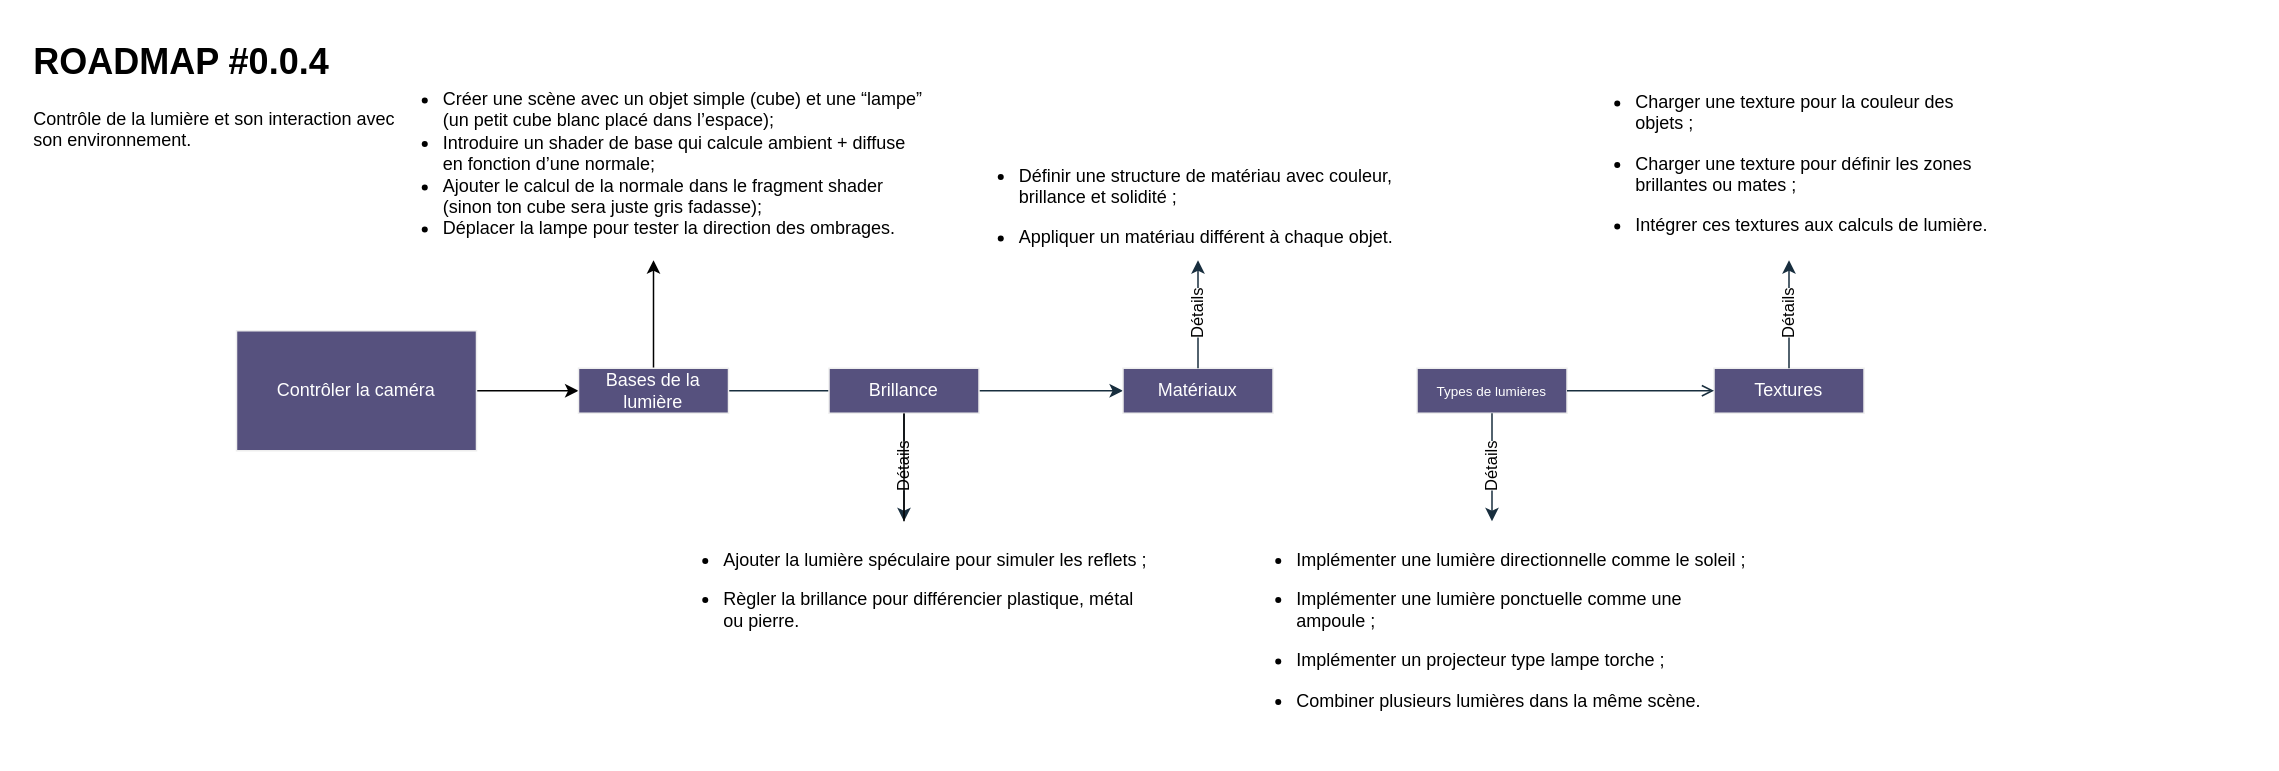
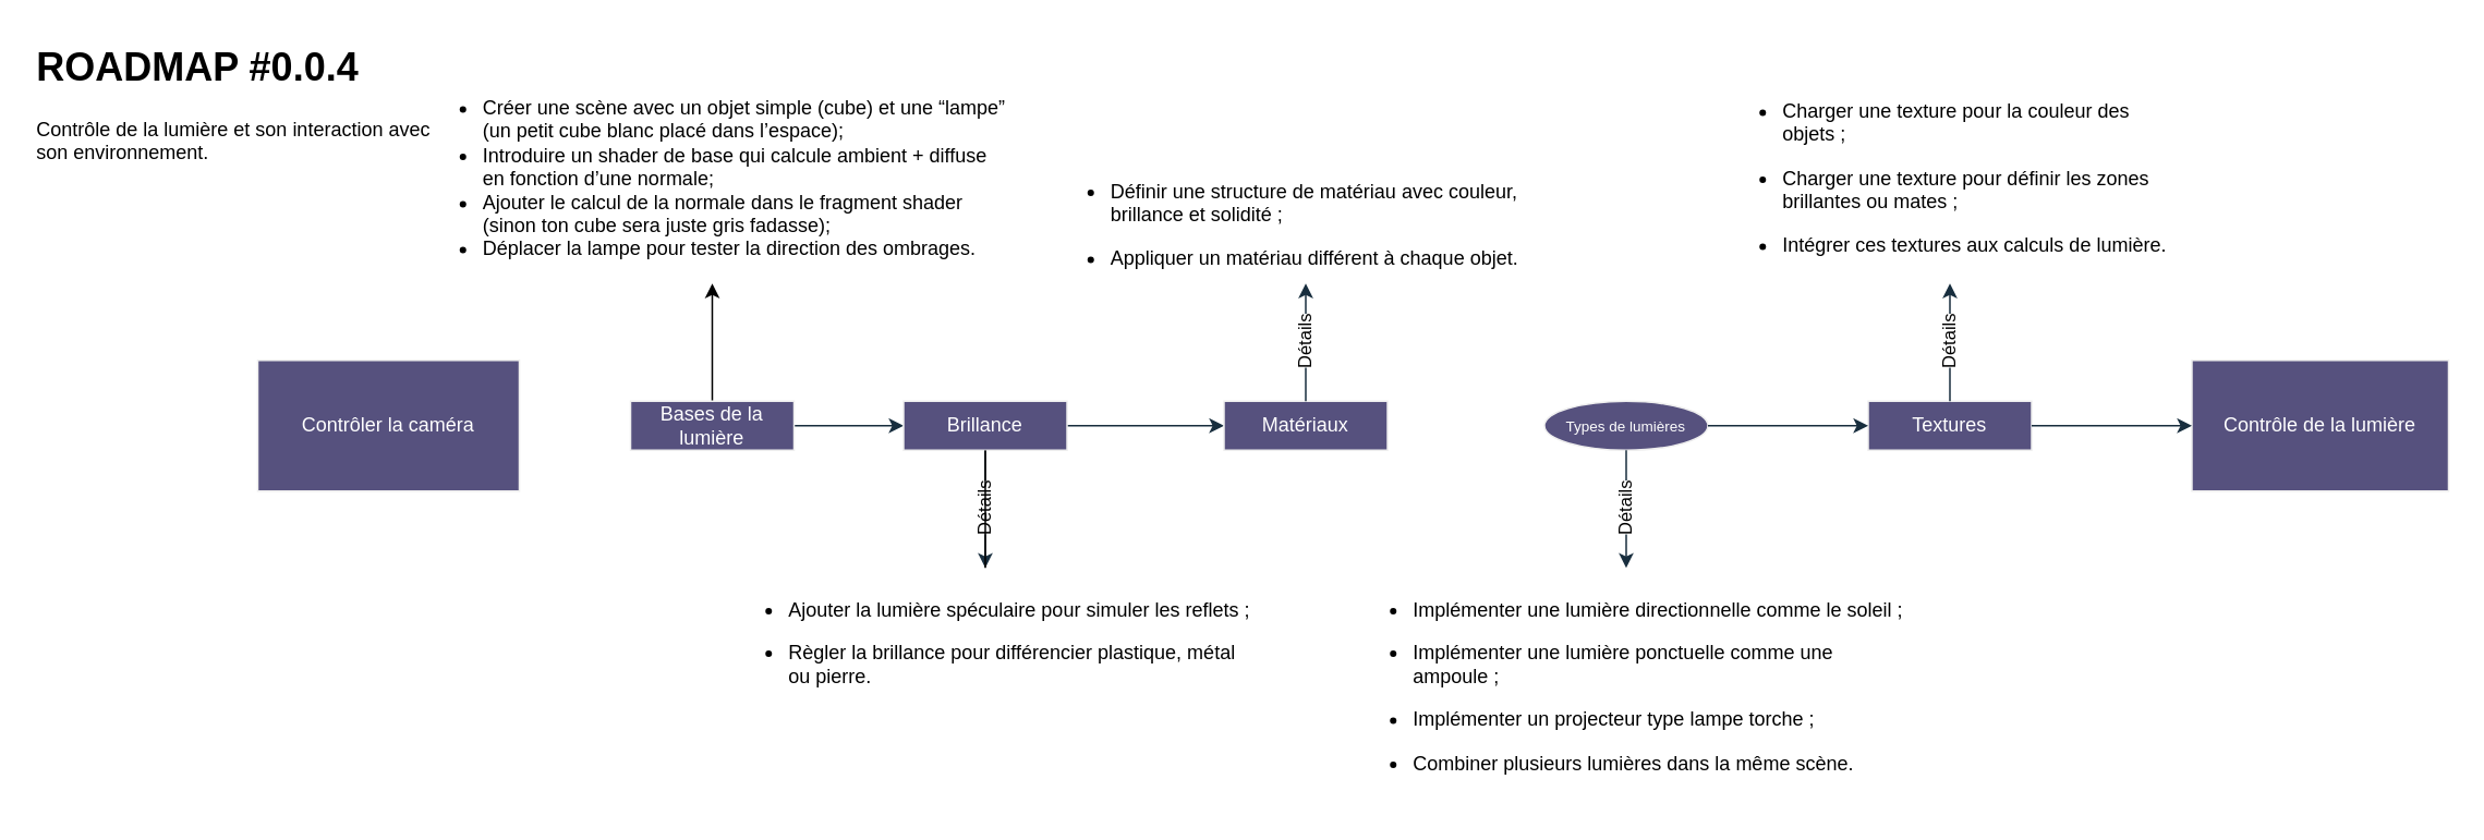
  <mxCell id="0" />
  <mxCell id="1" parent="0" />
- <mxCell id="2" value="" style="edgeStyle=orthogonalEdgeStyle;rounded=0;orthogonalLoop=1;jettySize=auto;html=1;labelBackgroundColor=none;strokeColor=#182E3E;fontColor=default;exitX=1;exitY=0.5;exitDx=0;exitDy=0;endArrow=none;" edge="1" parent="1" source="19" target="8"><mxGeometry relative="1" as="geometry" /></mxCell>
- <mxCell id="3" style="edgeStyle=orthogonalEdgeStyle;rounded=0;orthogonalLoop=1;jettySize=auto;html=1;exitX=1;exitY=0.5;exitDx=0;exitDy=0;entryX=0;entryY=0.5;entryDx=0;entryDy=0;" edge="1" parent="1" source="4" target="19"><mxGeometry relative="1" as="geometry" /></mxCell>
+ <mxCell id="2" value="" style="edgeStyle=orthogonalEdgeStyle;rounded=0;orthogonalLoop=1;jettySize=auto;html=1;labelBackgroundColor=none;strokeColor=#182E3E;fontColor=default;exitX=1;exitY=0.5;exitDx=0;exitDy=0;" edge="1" parent="1" source="19" target="8"><mxGeometry relative="1" as="geometry" /></mxCell>
  <mxCell id="4" value="Contrôler la caméra" style="rounded=0;whiteSpace=wrap;html=1;labelBackgroundColor=none;fillColor=#56517E;strokeColor=#EEEEEE;fontColor=#FFFFFF;" vertex="1" parent="1"><mxGeometry x="157" y="220" width="160" height="80" as="geometry" /></mxCell>
+ <mxCell id="5" value="Contrôle de la lumière" style="rounded=0;whiteSpace=wrap;html=1;labelBackgroundColor=none;fillColor=#56517E;strokeColor=#EEEEEE;fontColor=#FFFFFF;" vertex="1" parent="1"><mxGeometry x="1340" y="220" width="157" height="80" as="geometry" /></mxCell>
  <mxCell id="6" value="" style="edgeStyle=orthogonalEdgeStyle;rounded=0;orthogonalLoop=1;jettySize=auto;html=1;entryX=0;entryY=0.5;entryDx=0;entryDy=0;labelBackgroundColor=none;strokeColor=#182E3E;fontColor=default;" edge="1" parent="1" source="8" target="9"><mxGeometry relative="1" as="geometry"><mxPoint x="698" y="260" as="targetPoint" /></mxGeometry></mxCell>
  <mxCell id="7" value="Détails" style="edgeStyle=orthogonalEdgeStyle;rounded=0;orthogonalLoop=1;jettySize=auto;html=1;strokeColor=#182E3E;horizontal=0;" edge="1" parent="1" source="8" target="11"><mxGeometry x="-0.004" relative="1" as="geometry"><mxPoint as="offset" /></mxGeometry></mxCell>
  <mxCell id="8" value="Brillance" style="rounded=0;whiteSpace=wrap;html=1;align=center;labelBackgroundColor=none;fillColor=#56517E;strokeColor=#EEEEEE;fontColor=#FFFFFF;" vertex="1" parent="1"><mxGeometry x="552" y="245" width="100" height="30" as="geometry" /></mxCell>
  <mxCell id="9" value="Matériaux" style="rounded=0;whiteSpace=wrap;html=1;align=center;labelBackgroundColor=none;fillColor=#56517E;strokeColor=#EEEEEE;fontColor=#FFFFFF;" vertex="1" parent="1"><mxGeometry x="748" y="245" width="100" height="30" as="geometry" /></mxCell>
  <mxCell id="10" value="" style="edgeStyle=orthogonalEdgeStyle;rounded=0;orthogonalLoop=1;jettySize=auto;html=1;endArrow=none;endFill=0;" edge="1" parent="1" source="11" target="8"><mxGeometry relative="1" as="geometry" /></mxCell>
  <mxCell id="11" value="&lt;ul&gt;&lt;li data-end=&quot;333&quot; data-start=&quot;274&quot;&gt;&lt;p data-end=&quot;333&quot; data-start=&quot;276&quot;&gt;Ajouter la lumière spéculaire pour simuler les reflets ;&lt;/p&gt;&lt;/li&gt;&lt;li data-end=&quot;403&quot; data-start=&quot;334&quot;&gt;&lt;p data-end=&quot;403&quot; data-start=&quot;336&quot;&gt;&lt;span style=&quot;background-color: transparent; color: light-dark(rgb(0, 0, 0), rgb(237, 237, 237));&quot;&gt;Règler la brillance pour différencier plastique, métal ou pierre.&lt;/span&gt;&lt;/p&gt;&lt;/li&gt;&lt;/ul&gt;" style="text;html=1;whiteSpace=wrap;overflow=hidden;rounded=0;labelBackgroundColor=none;fontColor=#000000;" vertex="1" parent="1"><mxGeometry x="439.5" y="347" width="325" height="100" as="geometry" /></mxCell>
  <mxCell id="12" value="&lt;ul&gt;&lt;li data-end=&quot;512&quot; data-start=&quot;438&quot;&gt;&lt;p data-end=&quot;512&quot; data-start=&quot;440&quot;&gt;Définir une structure de matériau avec couleur, brillance et solidité ;&lt;/p&gt;&lt;/li&gt;&lt;li data-end=&quot;563&quot; data-start=&quot;513&quot;&gt;&lt;p data-end=&quot;563&quot; data-start=&quot;515&quot;&gt;Appliquer un matériau différent à chaque objet.&lt;/p&gt;&lt;/li&gt;&lt;/ul&gt;" style="text;html=1;whiteSpace=wrap;overflow=hidden;rounded=0;labelBackgroundColor=none;fontColor=light-dark(#000000, #121212);align=left;" vertex="1" parent="1"><mxGeometry x="636.5" y="91" width="323" height="82" as="geometry" /></mxCell>
  <mxCell id="13" value="Détails" style="edgeStyle=orthogonalEdgeStyle;rounded=0;orthogonalLoop=1;jettySize=auto;html=1;strokeColor=#182E3E;horizontal=0;exitX=0.5;exitY=0;exitDx=0;exitDy=0;" edge="1" parent="1" source="9" target="12"><mxGeometry x="-0.004" relative="1" as="geometry"><mxPoint x="742" y="330" as="sourcePoint" /><mxPoint x="742" y="445" as="targetPoint" /><mxPoint as="offset" /></mxGeometry></mxCell>
  <mxCell id="14" value="&lt;h1 style=&quot;margin-top: 0px;&quot;&gt;ROADMAP #0.0.4&lt;/h1&gt;&lt;p&gt;Contrôle de la lumière et son interaction avec son environnement.&lt;/p&gt;" style="text;html=1;whiteSpace=wrap;overflow=hidden;rounded=0;" vertex="1" parent="1"><mxGeometry x="20" width="250" height="120" as="geometry" y="20" /></mxCell>
- <mxCell id="15" value="&lt;font style=&quot;font-size: 9px;&quot;&gt;Types de lumières&lt;/font&gt;" style="rounded=0;whiteSpace=wrap;html=1;align=center;labelBackgroundColor=none;fillColor=#56517E;strokeColor=#EEEEEE;fontColor=#FFFFFF;" vertex="1" parent="1"><mxGeometry x="944" y="245" width="100" height="30" as="geometry" /></mxCell>
+ <mxCell id="15" value="&lt;font style=&quot;font-size: 9px;&quot;&gt;Types de lumières&lt;/font&gt;" style="ellipse;whiteSpace=wrap;html=1;align=center;labelBackgroundColor=none;fillColor=#56517E;strokeColor=#EEEEEE;fontColor=#FFFFFF;" vertex="1" parent="1"><mxGeometry x="944" y="245" width="100" height="30" as="geometry" /></mxCell>
  <mxCell id="16" value="&lt;ul&gt;&lt;li data-end=&quot;655&quot; data-start=&quot;596&quot;&gt;&lt;p data-end=&quot;655&quot; data-start=&quot;598&quot;&gt;Implémenter une lumière directionnelle comme le soleil ;&lt;/p&gt;&lt;/li&gt;&lt;li data-end=&quot;713&quot; data-start=&quot;656&quot;&gt;&lt;p data-end=&quot;713&quot; data-start=&quot;658&quot;&gt;Implémenter une lumière ponctuelle comme une ampoule ;&lt;/p&gt;&lt;/li&gt;&lt;li data-end=&quot;762&quot; data-start=&quot;714&quot;&gt;&lt;p data-end=&quot;762&quot; data-start=&quot;716&quot;&gt;Implémenter un projecteur type lampe torche ;&lt;/p&gt;&lt;/li&gt;&lt;li data-end=&quot;813&quot; data-start=&quot;763&quot;&gt;&lt;p data-end=&quot;813&quot; data-start=&quot;765&quot;&gt;Combiner plusieurs lumières dans la même scène.&lt;/p&gt;&lt;/li&gt;&lt;/ul&gt;" style="text;html=1;whiteSpace=wrap;overflow=hidden;rounded=0;labelBackgroundColor=none;fontColor=light-dark(#000000, #121212);align=left;" vertex="1" parent="1"><mxGeometry x="822" y="347" width="344" height="145" as="geometry" /></mxCell>
  <mxCell id="17" value="Détails" style="edgeStyle=orthogonalEdgeStyle;rounded=0;orthogonalLoop=1;jettySize=auto;html=1;strokeColor=#182E3E;horizontal=0;exitX=0.5;exitY=1;exitDx=0;exitDy=0;entryX=0.5;entryY=0;entryDx=0;entryDy=0;" edge="1" parent="1" source="15" target="16"><mxGeometry x="-0.004" relative="1" as="geometry"><mxPoint x="1105" y="385" as="sourcePoint" /><mxPoint x="994" y="375" as="targetPoint" /><mxPoint as="offset" /></mxGeometry></mxCell>
  <mxCell id="18" style="edgeStyle=orthogonalEdgeStyle;rounded=0;orthogonalLoop=1;jettySize=auto;html=1;exitX=0.5;exitY=0;exitDx=0;exitDy=0;entryX=0.5;entryY=1;entryDx=0;entryDy=0;" edge="1" parent="1" source="19" target="20"><mxGeometry relative="1" as="geometry"><mxPoint x="434.724" y="139.157" as="targetPoint" /></mxGeometry></mxCell>
  <mxCell id="19" value="Bases de la lumière" style="rounded=0;whiteSpace=wrap;html=1;align=center;labelBackgroundColor=none;fillColor=#56517E;strokeColor=#EEEEEE;fontColor=#FFFFFF;" vertex="1" parent="1"><mxGeometry x="385" y="245" width="100" height="30" as="geometry" /></mxCell>
  <mxCell id="20" value="&lt;ul&gt;&lt;li&gt;Créer une scène avec un objet simple (cube) et une “lampe” (un petit cube blanc placé dans l’espace);&lt;/li&gt;&lt;li&gt;Introduire un shader de base qui calcule ambient + diffuse en fonction d’une normale;&lt;/li&gt;&lt;li&gt;Ajouter le calcul de la normale dans le fragment shader (sinon ton cube sera juste gris fadasse);&lt;/li&gt;&lt;li&gt;Déplacer la lampe pour tester la direction des ombrages.&lt;/li&gt;&lt;/ul&gt;" style="text;html=1;whiteSpace=wrap;overflow=hidden;rounded=0;labelBackgroundColor=none;fontColor=light-dark(#000000, #121212);align=left;" vertex="1" parent="1"><mxGeometry x="252.5" y="40" width="365" height="133" as="geometry" /></mxCell>
  <mxCell id="21" value="Textures" style="rounded=0;whiteSpace=wrap;html=1;align=center;labelBackgroundColor=none;fillColor=#56517E;strokeColor=#EEEEEE;fontColor=#FFFFFF;" vertex="1" parent="1"><mxGeometry x="1142" y="245" width="100" height="30" as="geometry" /></mxCell>
  <mxCell id="22" value="Détails" style="edgeStyle=orthogonalEdgeStyle;rounded=0;orthogonalLoop=1;jettySize=auto;html=1;strokeColor=#182E3E;horizontal=0;exitX=0.5;exitY=0;exitDx=0;exitDy=0;entryX=0.5;entryY=1;entryDx=0;entryDy=0;" edge="1" parent="1" source="21" target="23"><mxGeometry x="-0.004" relative="1" as="geometry"><mxPoint x="1142" y="352" as="sourcePoint" /><mxPoint x="1192" y="138" as="targetPoint" /><mxPoint as="offset" /></mxGeometry></mxCell>
  <mxCell id="23" value="&lt;ul&gt;&lt;li data-end=&quot;893&quot; data-start=&quot;841&quot;&gt;&lt;p data-end=&quot;893&quot; data-start=&quot;843&quot;&gt;Charger une texture pour la couleur des objets ;&lt;/p&gt;&lt;/li&gt;&lt;li data-end=&quot;962&quot; data-start=&quot;894&quot;&gt;&lt;p data-end=&quot;962&quot; data-start=&quot;896&quot;&gt;Charger une texture pour définir les zones brillantes ou mates ;&lt;/p&gt;&lt;/li&gt;&lt;li data-end=&quot;1012&quot; data-start=&quot;963&quot;&gt;&lt;p data-end=&quot;1012&quot; data-start=&quot;965&quot;&gt;Intégrer ces textures aux calculs de lumière.&lt;/p&gt;&lt;/li&gt;&lt;/ul&gt;" style="text;html=1;whiteSpace=wrap;overflow=hidden;rounded=0;labelBackgroundColor=none;fontColor=light-dark(#000000, #121212);align=left;" vertex="1" parent="1"><mxGeometry x="1047.5" y="42" width="289" height="131" as="geometry" /></mxCell>
- <mxCell id="24" value="" style="edgeStyle=orthogonalEdgeStyle;rounded=0;orthogonalLoop=1;jettySize=auto;html=1;exitX=1;exitY=0.5;exitDx=0;exitDy=0;labelBackgroundColor=none;strokeColor=#182E3E;fontColor=default;entryX=0;entryY=0.5;entryDx=0;entryDy=0;endArrow=open;" edge="1" parent="1" source="15" target="21"><mxGeometry relative="1" as="geometry"><mxPoint x="1044" y="260" as="sourcePoint" /><mxPoint x="1635" y="260" as="targetPoint" /></mxGeometry></mxCell>
+ <mxCell id="24" value="" style="edgeStyle=orthogonalEdgeStyle;rounded=0;orthogonalLoop=1;jettySize=auto;html=1;exitX=1;exitY=0.5;exitDx=0;exitDy=0;labelBackgroundColor=none;strokeColor=#182E3E;fontColor=default;entryX=0;entryY=0.5;entryDx=0;entryDy=0;" edge="1" parent="1" source="15" target="21"><mxGeometry relative="1" as="geometry"><mxPoint x="1044" y="260" as="sourcePoint" /><mxPoint x="1635" y="260" as="targetPoint" /></mxGeometry></mxCell>
+ <mxCell id="25" value="" style="edgeStyle=orthogonalEdgeStyle;rounded=0;orthogonalLoop=1;jettySize=auto;html=1;exitX=1;exitY=0.5;exitDx=0;exitDy=0;labelBackgroundColor=none;strokeColor=#182E3E;fontColor=default;entryX=0;entryY=0.5;entryDx=0;entryDy=0;" edge="1" parent="1" source="21" target="5"><mxGeometry relative="1" as="geometry"><mxPoint x="1120" y="272" as="sourcePoint" /><mxPoint x="1339" y="260" as="targetPoint" /></mxGeometry></mxCell>
